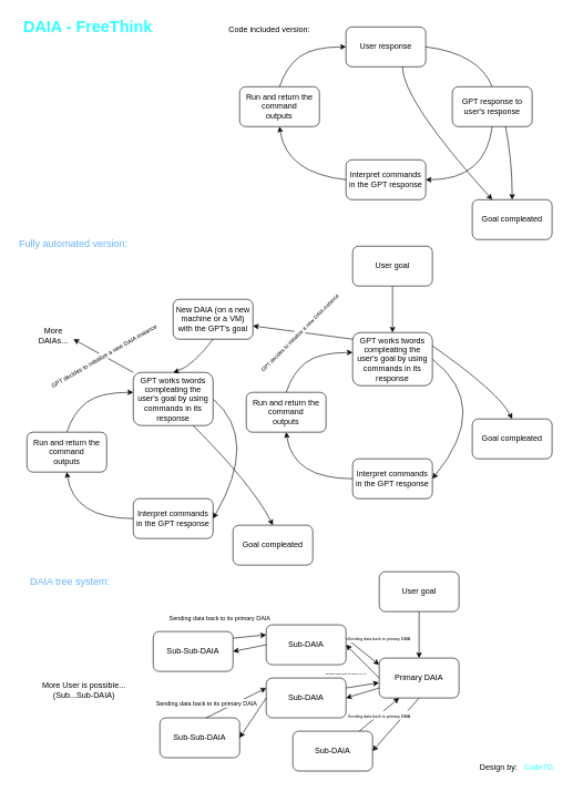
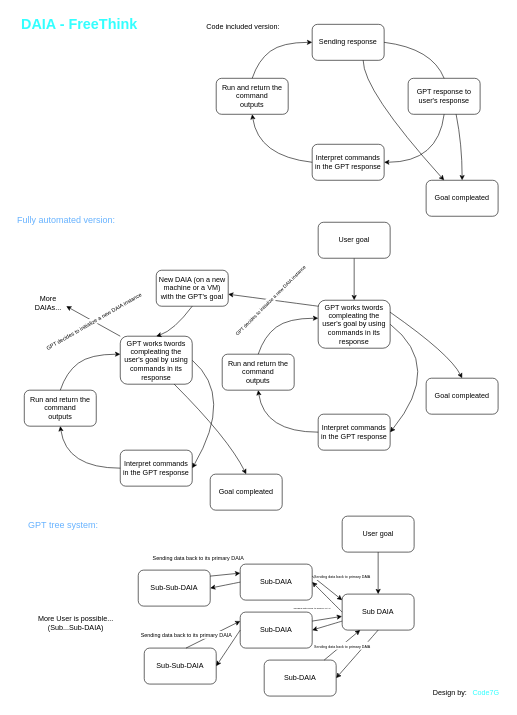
  <mxCell id="0" />
  <mxCell id="1" parent="0" />
- <mxCell id="2" value="User response" style="rounded=1;whiteSpace=wrap;html=1;" parent="1" vertex="1"><mxGeometry x="520" y="40" width="120" height="60" as="geometry" /></mxCell>
+ <mxCell id="2" value="Sending response" style="rounded=1;whiteSpace=wrap;html=1;" parent="1" vertex="1"><mxGeometry x="520" y="40" width="120" height="60" as="geometry" /></mxCell>
  <mxCell id="3" value="&lt;h1&gt;&lt;font color=&quot;#33ffff&quot;&gt;DAIA - FreeThink&lt;/font&gt;&lt;/h1&gt;&lt;div&gt;&lt;font color=&quot;#ffffff&quot;&gt;Digital Artificial Intelligence Agent&lt;/font&gt;&lt;/div&gt;&lt;div&gt;&lt;font color=&quot;#ffffff&quot;&gt;Version: FreeThink&lt;/font&gt;&lt;/div&gt;&lt;div&gt;&lt;font color=&quot;#ffffff&quot;&gt;&lt;br&gt;&lt;/font&gt;&lt;/div&gt;&lt;div&gt;&lt;font color=&quot;#ffffff&quot;&gt;Version information: This version of the DAIA is less pre-programmed with prompts that simulate thinking. Rather it has to find out how to compleate its goal by itself.&lt;/font&gt;&lt;/div&gt;" style="text;html=1;strokeColor=none;fillColor=none;spacing=5;spacingTop=-20;whiteSpace=wrap;overflow=hidden;rounded=0;" parent="1" vertex="1"><mxGeometry x="30" y="20" width="286" height="160" as="geometry" /></mxCell>
  <mxCell id="4" value="GPT response to user's response" style="rounded=1;whiteSpace=wrap;html=1;" parent="1" vertex="1"><mxGeometry x="680" y="130" width="120" height="60" as="geometry" /></mxCell>
  <mxCell id="5" value="Interpret commands in the GPT response" style="rounded=1;whiteSpace=wrap;html=1;" parent="1" vertex="1"><mxGeometry x="520" y="240" width="120" height="60" as="geometry" /></mxCell>
  <mxCell id="6" value="Run and return the command &lt;br&gt;outputs" style="rounded=1;whiteSpace=wrap;html=1;" parent="1" vertex="1"><mxGeometry x="360" y="130" width="120" height="60" as="geometry" /></mxCell>
  <mxCell id="7" value="" style="curved=1;endArrow=none;html=1;rounded=0;exitX=1;exitY=0.5;exitDx=0;exitDy=0;entryX=0.5;entryY=0;entryDx=0;entryDy=0;" parent="1" source="2" target="4" edge="1"><mxGeometry width="50" height="50" relative="1" as="geometry"><mxPoint x="720" y="90" as="sourcePoint" /><mxPoint x="770" y="40" as="targetPoint" /><Array as="points"><mxPoint x="720" y="80" /></Array></mxGeometry></mxCell>
  <mxCell id="8" value="" style="curved=1;endArrow=classic;html=1;rounded=0;exitX=0;exitY=0.5;exitDx=0;exitDy=0;entryX=0.5;entryY=1;entryDx=0;entryDy=0;" parent="1" source="5" target="6" edge="1"><mxGeometry width="50" height="50" relative="1" as="geometry"><mxPoint x="370" y="220" as="sourcePoint" /><mxPoint x="470" y="280" as="targetPoint" /><Array as="points"><mxPoint x="430" y="260" /></Array></mxGeometry></mxCell>
  <mxCell id="9" value="" style="curved=1;endArrow=classic;html=1;rounded=0;exitX=0.5;exitY=0;exitDx=0;exitDy=0;entryX=0;entryY=0.5;entryDx=0;entryDy=0;" parent="1" source="6" target="2" edge="1"><mxGeometry width="50" height="50" relative="1" as="geometry"><mxPoint x="410" y="60" as="sourcePoint" /><mxPoint x="510" y="120" as="targetPoint" /><Array as="points"><mxPoint x="430" y="100" /><mxPoint x="470" y="70" /></Array></mxGeometry></mxCell>
  <mxCell id="10" value="" style="curved=1;endArrow=classic;html=1;rounded=0;exitX=0.5;exitY=1;exitDx=0;exitDy=0;entryX=1;entryY=0.5;entryDx=0;entryDy=0;" parent="1" source="4" target="5" edge="1"><mxGeometry width="50" height="50" relative="1" as="geometry"><mxPoint x="670" y="280" as="sourcePoint" /><mxPoint x="770" y="340" as="targetPoint" /><Array as="points"><mxPoint x="730" y="270" /></Array></mxGeometry></mxCell>
  <mxCell id="11" value="Code included version:" style="text;html=1;strokeColor=none;fillColor=none;align=center;verticalAlign=middle;whiteSpace=wrap;rounded=0;" vertex="1" parent="1"><mxGeometry x="340" y="30" width="130" height="30" as="geometry" /></mxCell>
  <mxCell id="12" value="&lt;font style=&quot;font-size: 15px;&quot; color=&quot;#66b2ff&quot;&gt;Fully automated version:&lt;/font&gt;" style="text;html=1;strokeColor=none;fillColor=none;align=center;verticalAlign=middle;whiteSpace=wrap;rounded=0;" vertex="1" parent="1"><mxGeometry x="20" y="350" width="180" height="30" as="geometry" /></mxCell>
  <mxCell id="13" value="Interpret commands in the GPT response" style="rounded=1;whiteSpace=wrap;html=1;" vertex="1" parent="1"><mxGeometry x="530" y="690" width="120" height="60" as="geometry" /></mxCell>
  <mxCell id="14" value="Run and return the command &lt;br&gt;outputs" style="rounded=1;whiteSpace=wrap;html=1;" vertex="1" parent="1"><mxGeometry x="370" y="590" width="120" height="60" as="geometry" /></mxCell>
  <mxCell id="15" value="" style="curved=1;endArrow=classic;html=1;rounded=0;exitX=0;exitY=0.5;exitDx=0;exitDy=0;entryX=0.5;entryY=1;entryDx=0;entryDy=0;" edge="1" parent="1" source="13" target="14"><mxGeometry width="50" height="50" relative="1" as="geometry"><mxPoint x="380" y="680" as="sourcePoint" /><mxPoint x="480" y="740" as="targetPoint" /><Array as="points"><mxPoint x="440" y="720" /></Array></mxGeometry></mxCell>
  <mxCell id="16" value="" style="curved=1;endArrow=classic;html=1;rounded=0;exitX=0.5;exitY=0;exitDx=0;exitDy=0;entryX=0;entryY=0.5;entryDx=0;entryDy=0;" edge="1" parent="1" source="14"><mxGeometry width="50" height="50" relative="1" as="geometry"><mxPoint x="420" y="520" as="sourcePoint" /><mxPoint x="530" y="530" as="targetPoint" /><Array as="points"><mxPoint x="440" y="560" /><mxPoint x="480" y="530" /></Array></mxGeometry></mxCell>
  <mxCell id="17" value="" style="curved=1;endArrow=classic;html=1;rounded=0;exitX=1;exitY=0.5;exitDx=0;exitDy=0;entryX=1;entryY=0.5;entryDx=0;entryDy=0;" edge="1" parent="1" source="20" target="13"><mxGeometry width="50" height="50" relative="1" as="geometry"><mxPoint x="750" y="650" as="sourcePoint" /><mxPoint x="780" y="800" as="targetPoint" /><Array as="points"><mxPoint x="740" y="610" /></Array></mxGeometry></mxCell>
  <mxCell id="18" style="edgeStyle=orthogonalEdgeStyle;rounded=0;orthogonalLoop=1;jettySize=auto;html=1;entryX=0.5;entryY=0;entryDx=0;entryDy=0;" edge="1" parent="1" source="19" target="20"><mxGeometry relative="1" as="geometry" /></mxCell>
  <mxCell id="19" value="User goal" style="rounded=1;whiteSpace=wrap;html=1;" vertex="1" parent="1"><mxGeometry x="530" y="370" width="120" height="60" as="geometry" /></mxCell>
  <mxCell id="20" value="GPT works twords compleating the user's goal by using commands in its response" style="rounded=1;whiteSpace=wrap;html=1;" vertex="1" parent="1"><mxGeometry x="530" y="500" width="120" height="80" as="geometry" /></mxCell>
  <mxCell id="21" value="New DAIA (on a new machine or a VM) with the GPT's goal" style="rounded=1;whiteSpace=wrap;html=1;" vertex="1" parent="1"><mxGeometry x="260" y="450" width="120" height="60" as="geometry" /></mxCell>
  <mxCell id="22" value="" style="curved=1;endArrow=classic;html=1;rounded=0;exitX=0;exitY=0.5;exitDx=0;exitDy=0;entryX=1;entryY=0.5;entryDx=0;entryDy=0;" edge="1" parent="1"><mxGeometry width="50" height="50" relative="1" as="geometry"><mxPoint x="530" y="510" as="sourcePoint" /><mxPoint x="380" y="490" as="targetPoint" /><Array as="points" /></mxGeometry></mxCell>
  <mxCell id="23" value="Interpret commands in the GPT response" style="rounded=1;whiteSpace=wrap;html=1;" vertex="1" parent="1"><mxGeometry x="200" y="750" width="120" height="60" as="geometry" /></mxCell>
  <mxCell id="24" value="Run and return the command &lt;br&gt;outputs" style="rounded=1;whiteSpace=wrap;html=1;" vertex="1" parent="1"><mxGeometry x="40" y="650" width="120" height="60" as="geometry" /></mxCell>
  <mxCell id="25" value="" style="curved=1;endArrow=classic;html=1;rounded=0;exitX=0;exitY=0.5;exitDx=0;exitDy=0;entryX=0.5;entryY=1;entryDx=0;entryDy=0;" edge="1" parent="1" source="23" target="24"><mxGeometry width="50" height="50" relative="1" as="geometry"><mxPoint x="50" y="740" as="sourcePoint" /><mxPoint x="150" y="800" as="targetPoint" /><Array as="points"><mxPoint x="110" y="780" /></Array></mxGeometry></mxCell>
  <mxCell id="26" value="" style="curved=1;endArrow=classic;html=1;rounded=0;exitX=0.5;exitY=0;exitDx=0;exitDy=0;entryX=0;entryY=0.5;entryDx=0;entryDy=0;" edge="1" parent="1" source="24"><mxGeometry width="50" height="50" relative="1" as="geometry"><mxPoint x="90" y="580" as="sourcePoint" /><mxPoint x="200" y="590" as="targetPoint" /><Array as="points"><mxPoint x="110" y="620" /><mxPoint x="150" y="590" /></Array></mxGeometry></mxCell>
  <mxCell id="27" value="" style="curved=1;endArrow=classic;html=1;rounded=0;exitX=1;exitY=0.5;exitDx=0;exitDy=0;entryX=1;entryY=0.5;entryDx=0;entryDy=0;" edge="1" parent="1" source="28" target="23"><mxGeometry width="50" height="50" relative="1" as="geometry"><mxPoint x="400" y="700" as="sourcePoint" /><mxPoint x="430" y="850" as="targetPoint" /><Array as="points"><mxPoint x="390" y="660" /></Array></mxGeometry></mxCell>
  <mxCell id="28" value="GPT works twords compleating the user's goal by using commands in its response" style="rounded=1;whiteSpace=wrap;html=1;" vertex="1" parent="1"><mxGeometry x="200" y="560" width="120" height="80" as="geometry" /></mxCell>
  <mxCell id="29" value="" style="curved=1;endArrow=classic;html=1;rounded=0;exitX=0.5;exitY=1;exitDx=0;exitDy=0;entryX=0.5;entryY=0;entryDx=0;entryDy=0;" edge="1" parent="1" source="21" target="28"><mxGeometry width="50" height="50" relative="1" as="geometry"><mxPoint x="290" y="505" as="sourcePoint" /><mxPoint x="340" y="590" as="targetPoint" /><Array as="points"><mxPoint x="290" y="550" /></Array></mxGeometry></mxCell>
  <mxCell id="30" value="&lt;font style=&quot;font-size: 8px;&quot;&gt;GPT decides to initialize a new DAIA instance&lt;/font&gt;" style="edgeLabel;html=1;align=center;verticalAlign=middle;resizable=0;points=[];rotation=-45;" vertex="1" connectable="0" parent="1"><mxGeometry x="449.586" y="500" as="geometry" /></mxCell>
  <mxCell id="31" value="" style="endArrow=classic;html=1;rounded=0;exitX=0;exitY=0;exitDx=0;exitDy=0;" edge="1" parent="1" source="28"><mxGeometry relative="1" as="geometry"><mxPoint x="90" y="430" as="sourcePoint" /><mxPoint x="110" y="510" as="targetPoint" /></mxGeometry></mxCell>
  <mxCell id="32" value="&lt;font style=&quot;font-size: 9px;&quot;&gt;GPT decides to initialize a new DAIA instance&lt;/font&gt;" style="edgeLabel;resizable=0;html=1;align=center;verticalAlign=middle;rotation=-30;" connectable="0" vertex="1" parent="31"><mxGeometry relative="1" as="geometry" /></mxCell>
  <mxCell id="33" value="More DAIAs..." style="text;html=1;strokeColor=none;fillColor=none;align=center;verticalAlign=middle;whiteSpace=wrap;rounded=0;" vertex="1" parent="1"><mxGeometry x="50" y="490" width="60" height="30" as="geometry" /></mxCell>
  <mxCell id="34" style="edgeStyle=orthogonalEdgeStyle;rounded=0;orthogonalLoop=1;jettySize=auto;html=1;entryX=0.5;entryY=0;entryDx=0;entryDy=0;" edge="1" parent="1" source="35" target="37"><mxGeometry relative="1" as="geometry" /></mxCell>
  <mxCell id="35" value="User goal" style="rounded=1;whiteSpace=wrap;html=1;" vertex="1" parent="1"><mxGeometry x="570" y="860" width="120" height="60" as="geometry" /></mxCell>
- <mxCell id="36" value="&lt;font color=&quot;#66b2ff&quot;&gt;&lt;span style=&quot;font-size: 15px;&quot;&gt;DAIA tree system:&lt;br&gt;&lt;/span&gt;&lt;/font&gt;" style="text;html=1;strokeColor=none;fillColor=none;align=center;verticalAlign=middle;whiteSpace=wrap;rounded=0;" vertex="1" parent="1"><mxGeometry x="40" y="860" width="130" height="30" as="geometry" /></mxCell>
- <mxCell id="37" value="Primary DAIA" style="rounded=1;whiteSpace=wrap;html=1;" vertex="1" parent="1"><mxGeometry x="570" y="990" width="120" height="60" as="geometry" /></mxCell>
+ <mxCell id="36" value="&lt;font color=&quot;#66b2ff&quot;&gt;&lt;span style=&quot;font-size: 15px;&quot;&gt;GPT tree system:&lt;br&gt;&lt;/span&gt;&lt;/font&gt;" style="text;html=1;strokeColor=none;fillColor=none;align=center;verticalAlign=middle;whiteSpace=wrap;rounded=0;" vertex="1" parent="1"><mxGeometry x="40" y="860" width="130" height="30" as="geometry" /></mxCell>
+ <mxCell id="37" value="Sub DAIA" style="rounded=1;whiteSpace=wrap;html=1;" vertex="1" parent="1"><mxGeometry x="570" y="990" width="120" height="60" as="geometry" /></mxCell>
  <mxCell id="38" value="Sub-DAIA" style="rounded=1;whiteSpace=wrap;html=1;" vertex="1" parent="1"><mxGeometry x="400" y="940" width="120" height="60" as="geometry" /></mxCell>
  <mxCell id="39" value="Sub-Sub-DAIA" style="rounded=1;whiteSpace=wrap;html=1;" vertex="1" parent="1"><mxGeometry x="240" y="1080" width="120" height="60" as="geometry" /></mxCell>
  <mxCell id="40" value="Sub-Sub-DAIA" style="rounded=1;whiteSpace=wrap;html=1;" vertex="1" parent="1"><mxGeometry x="230" y="950" width="120" height="60" as="geometry" /></mxCell>
  <mxCell id="41" value="Sub-DAIA" style="rounded=1;whiteSpace=wrap;html=1;" vertex="1" parent="1"><mxGeometry x="400" y="1020" width="120" height="60" as="geometry" /></mxCell>
  <mxCell id="42" value="Sub-DAIA" style="rounded=1;whiteSpace=wrap;html=1;" vertex="1" parent="1"><mxGeometry x="440" y="1100" width="120" height="60" as="geometry" /></mxCell>
  <mxCell id="43" value="More User is possible... (Sub...Sub-DAIA)" style="text;html=1;strokeColor=none;fillColor=none;align=center;verticalAlign=middle;whiteSpace=wrap;rounded=0;" vertex="1" parent="1"><mxGeometry x="46" y="1020" width="160" height="35" as="geometry" /></mxCell>
  <mxCell id="44" value="" style="curved=1;endArrow=classic;html=1;rounded=0;exitX=0.25;exitY=1;exitDx=0;exitDy=0;entryX=1;entryY=0.5;entryDx=0;entryDy=0;" edge="1" parent="1" target="38"><mxGeometry width="50" height="50" relative="1" as="geometry"><mxPoint x="570" y="1020" as="sourcePoint" /><mxPoint x="490" y="1070" as="targetPoint" /><Array as="points" /></mxGeometry></mxCell>
  <mxCell id="45" value="" style="curved=1;endArrow=classic;html=1;rounded=0;exitX=0;exitY=0.75;exitDx=0;exitDy=0;entryX=1;entryY=0.5;entryDx=0;entryDy=0;" edge="1" parent="1" source="37"><mxGeometry width="50" height="50" relative="1" as="geometry"><mxPoint x="570" y="1100" as="sourcePoint" /><mxPoint x="520" y="1050" as="targetPoint" /><Array as="points" /></mxGeometry></mxCell>
  <mxCell id="46" value="" style="curved=1;endArrow=classic;html=1;rounded=0;exitX=0.5;exitY=1;exitDx=0;exitDy=0;entryX=1;entryY=0.5;entryDx=0;entryDy=0;" edge="1" parent="1" source="37" target="42"><mxGeometry width="50" height="50" relative="1" as="geometry"><mxPoint x="620" y="1160" as="sourcePoint" /><mxPoint x="570" y="1110" as="targetPoint" /><Array as="points" /></mxGeometry></mxCell>
  <mxCell id="47" value="" style="curved=1;endArrow=classic;html=1;rounded=0;exitX=0.25;exitY=1;exitDx=0;exitDy=0;entryX=1;entryY=0.5;entryDx=0;entryDy=0;" edge="1" parent="1" target="40"><mxGeometry width="50" height="50" relative="1" as="geometry"><mxPoint x="400" y="970" as="sourcePoint" /><mxPoint x="350" y="920" as="targetPoint" /><Array as="points" /></mxGeometry></mxCell>
  <mxCell id="48" value="" style="curved=1;endArrow=classic;html=1;rounded=0;exitX=0;exitY=0.5;exitDx=0;exitDy=0;entryX=1;entryY=0.5;entryDx=0;entryDy=0;" edge="1" parent="1" source="41" target="39"><mxGeometry width="50" height="50" relative="1" as="geometry"><mxPoint x="430" y="1130" as="sourcePoint" /><mxPoint x="380" y="1080" as="targetPoint" /><Array as="points" /></mxGeometry></mxCell>
  <mxCell id="49" value="" style="endArrow=classic;html=1;rounded=0;entryX=0;entryY=0.25;entryDx=0;entryDy=0;" edge="1" parent="1" target="38"><mxGeometry relative="1" as="geometry"><mxPoint x="350" y="960" as="sourcePoint" /><mxPoint x="410" y="900" as="targetPoint" /></mxGeometry></mxCell>
  <mxCell id="50" value="&lt;font style=&quot;font-size: 9px;&quot;&gt;Sending data back to its primary DAIA&lt;/font&gt;" style="edgeLabel;resizable=0;html=1;align=center;verticalAlign=middle;" connectable="0" vertex="1" parent="49"><mxGeometry relative="1" as="geometry"><mxPoint x="-45" y="-28" as="offset" /></mxGeometry></mxCell>
  <mxCell id="51" value="" style="endArrow=classic;html=1;rounded=0;entryX=0;entryY=0.25;entryDx=0;entryDy=0;" edge="1" parent="1" target="41"><mxGeometry relative="1" as="geometry"><mxPoint x="309.59" y="1080" as="sourcePoint" /><mxPoint x="369.59" y="1020" as="targetPoint" /></mxGeometry></mxCell>
  <mxCell id="52" value="&lt;font style=&quot;font-size: 9px;&quot;&gt;Sending data back to its primary DAIA&lt;/font&gt;" style="edgeLabel;resizable=0;html=1;align=center;verticalAlign=middle;" connectable="0" vertex="1" parent="51"><mxGeometry relative="1" as="geometry"><mxPoint x="-45" as="offset" /></mxGeometry></mxCell>
  <mxCell id="53" value="" style="endArrow=classic;html=1;rounded=0;" edge="1" parent="1"><mxGeometry relative="1" as="geometry"><mxPoint x="520" y="960" as="sourcePoint" /><mxPoint x="570" y="1000" as="targetPoint" /></mxGeometry></mxCell>
  <mxCell id="54" value="&lt;font style=&quot;font-size: 6px;&quot;&gt;Sending data back to primary DAIA&lt;/font&gt;" style="edgeLabel;resizable=0;html=1;align=center;verticalAlign=middle;" connectable="0" vertex="1" parent="53"><mxGeometry relative="1" as="geometry"><mxPoint x="25" y="-20" as="offset" /></mxGeometry></mxCell>
  <mxCell id="55" value="" style="endArrow=classic;html=1;rounded=0;entryX=0.25;entryY=1;entryDx=0;entryDy=0;" edge="1" parent="1" target="37"><mxGeometry relative="1" as="geometry"><mxPoint x="540" y="1100" as="sourcePoint" /><mxPoint x="600" y="1040" as="targetPoint" /></mxGeometry></mxCell>
  <mxCell id="56" value="&lt;font style=&quot;font-size: 6px;&quot;&gt;Sending data back to primary DAIA&lt;/font&gt;" style="edgeLabel;resizable=0;html=1;align=center;verticalAlign=middle;" connectable="0" vertex="1" parent="55"><mxGeometry relative="1" as="geometry" /></mxCell>
  <mxCell id="57" value="" style="endArrow=classic;html=1;rounded=0;entryX=-0.003;entryY=0.618;entryDx=0;entryDy=0;entryPerimeter=0;exitX=1;exitY=0.25;exitDx=0;exitDy=0;" edge="1" parent="1" source="41" target="37"><mxGeometry relative="1" as="geometry"><mxPoint x="430" y="900" as="sourcePoint" /><mxPoint x="490" y="840" as="targetPoint" /></mxGeometry></mxCell>
  <mxCell id="58" value="&lt;font style=&quot;font-size: 4px;&quot;&gt;Sending data back to primary DAIA&lt;/font&gt;" style="edgeLabel;resizable=0;html=1;align=center;verticalAlign=middle;" connectable="0" vertex="1" parent="57"><mxGeometry relative="1" as="geometry"><mxPoint x="-25" y="-21" as="offset" /></mxGeometry></mxCell>
  <mxCell id="59" value="" style="curved=1;endArrow=classic;html=1;rounded=0;exitX=0.5;exitY=1;exitDx=0;exitDy=0;" edge="1" parent="1"><mxGeometry width="50" height="50" relative="1" as="geometry"><mxPoint x="760" y="190" as="sourcePoint" /><mxPoint x="770" y="300" as="targetPoint" /><Array as="points"><mxPoint x="770" y="240" /></Array></mxGeometry></mxCell>
  <mxCell id="60" value="Goal compleated" style="rounded=1;whiteSpace=wrap;html=1;" vertex="1" parent="1"><mxGeometry x="710" y="300" width="120" height="60" as="geometry" /></mxCell>
  <mxCell id="61" value="" style="curved=1;endArrow=classic;html=1;rounded=0;exitX=0.5;exitY=1;exitDx=0;exitDy=0;entryX=0.25;entryY=0;entryDx=0;entryDy=0;" edge="1" parent="1" target="60"><mxGeometry width="50" height="50" relative="1" as="geometry"><mxPoint x="605" y="100" as="sourcePoint" /><mxPoint x="615" y="210" as="targetPoint" /><Array as="points"><mxPoint x="605" y="150" /></Array></mxGeometry></mxCell>
  <mxCell id="62" value="" style="curved=1;endArrow=classic;html=1;rounded=0;exitX=1;exitY=0.25;exitDx=0;exitDy=0;" edge="1" parent="1" source="20"><mxGeometry width="50" height="50" relative="1" as="geometry"><mxPoint x="760" y="520" as="sourcePoint" /><mxPoint x="770" y="630" as="targetPoint" /><Array as="points"><mxPoint x="750" y="590" /></Array></mxGeometry></mxCell>
  <mxCell id="63" value="Goal compleated" style="rounded=1;whiteSpace=wrap;html=1;" vertex="1" parent="1"><mxGeometry x="710" y="630" width="120" height="60" as="geometry" /></mxCell>
  <mxCell id="64" value="" style="curved=1;endArrow=classic;html=1;rounded=0;exitX=0.75;exitY=1;exitDx=0;exitDy=0;" edge="1" parent="1" source="28"><mxGeometry width="50" height="50" relative="1" as="geometry"><mxPoint x="400" y="680" as="sourcePoint" /><mxPoint x="410" y="790" as="targetPoint" /><Array as="points"><mxPoint x="380" y="730" /></Array></mxGeometry></mxCell>
  <mxCell id="65" value="Goal compleated" style="rounded=1;whiteSpace=wrap;html=1;" vertex="1" parent="1"><mxGeometry x="350" y="790" width="120" height="60" as="geometry" /></mxCell>
  <mxCell id="66" value="Design by:" style="text;html=1;strokeColor=none;fillColor=none;align=center;verticalAlign=middle;whiteSpace=wrap;rounded=0;" vertex="1" parent="1"><mxGeometry x="720" y="1140" width="60" height="30" as="geometry" /></mxCell>
  <mxCell id="67" value="&lt;font color=&quot;#33ffff&quot;&gt;Code7G&lt;/font&gt;" style="text;html=1;strokeColor=none;fillColor=none;align=center;verticalAlign=middle;whiteSpace=wrap;rounded=0;" vertex="1" parent="1"><mxGeometry x="780" y="1140" width="60" height="30" as="geometry" /></mxCell>
